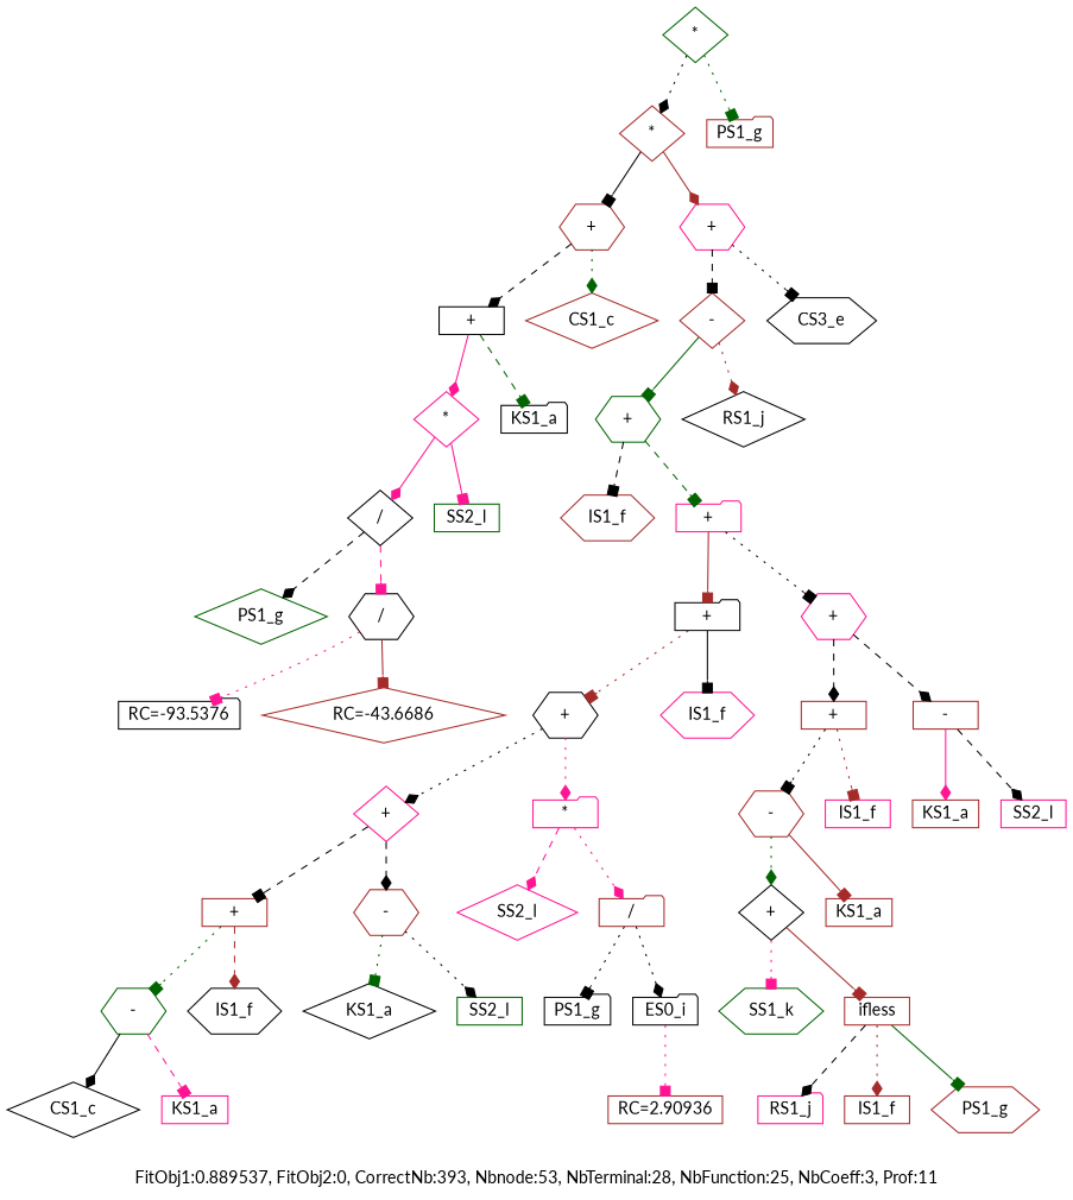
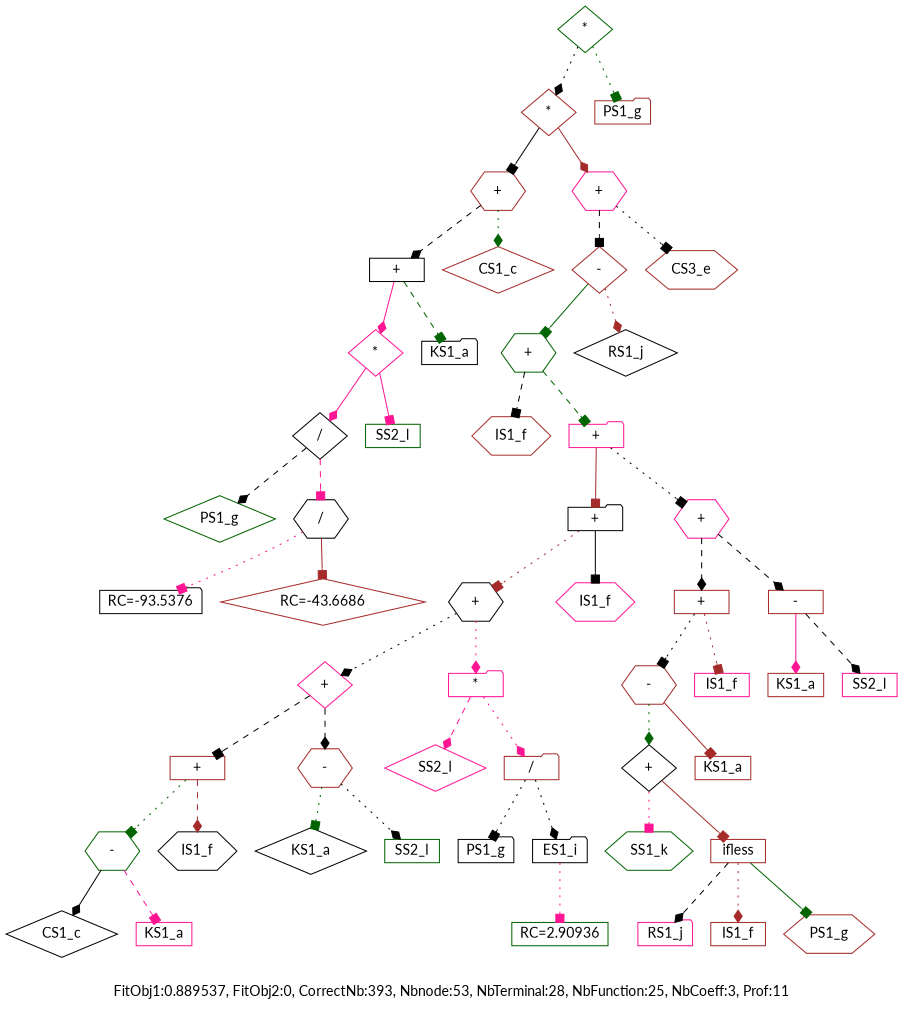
  digraph {
    fontname=Lato
    label="FitObj1:0.889537, FitObj2:0, CorrectNb:393, Nbnode:53, NbTerminal:28, NbFunction:25, NbCoeff:3, Prof:11"
    node [color=brown fontname=Lato shape=hexagon]
    edge [arrowhead=box color=black fontname=Lato style=dotted]
    n1 [color=darkgreen height=.1 label="*" shape=diamond]
    n2 [height=.1 label="*" shape=diamond]
    n3 [height=.1 label=PS1_g shape=folder]
    n4 [height=.1 label="+"]
    n5 [color=deeppink height=.1 label="+"]
    n6 [color=black height=.1 label="+" shape=box]
    n7 [height=.1 label=CS1_c shape=diamond]
    n8 [height=.1 label="-" shape=diamond]
-   n9 [color=black height=.1 label=CS3_e]
+   n9 [height=.1 label=CS3_e]
    n10 [color=deeppink height=.1 label="*" shape=diamond]
    n11 [color=black height=.1 label=KS1_a shape=folder]
    n12 [color=black height=.1 label="/" shape=diamond]
    n13 [color=darkgreen height=.1 label=SS2_l shape=box]
    n14 [color=darkgreen height=.1 label=PS1_g shape=diamond]
    n15 [color=black height=.1 label="/"]
    n16 [color=black height=.1 label="RC=-93.5376" shape=folder]
    n17 [height=.1 label="RC=-43.6686" shape=diamond]
    n18 [color=darkgreen height=.1 label="+"]
    n19 [color=black height=.1 label=RS1_j shape=diamond]
    n20 [height=.1 label=IS1_f]
    n21 [color=deeppink height=.1 label="+" shape=folder]
    n22 [color=black height=.1 label="+" shape=folder]
    n23 [color=deeppink height=.1 label="+"]
    n24 [color=black height=.1 label="+"]
    n25 [color=deeppink height=.1 label=IS1_f]
    n26 [height=.1 label="+" shape=box]
    n27 [height=.1 label="-" shape=box]
    n28 [color=deeppink height=.1 label="+" shape=diamond]
    n29 [color=deeppink height=.1 label="*" shape=folder]
    n30 [height=.1 label="+" shape=box]
    n31 [height=.1 label="-"]
    n32 [color=deeppink height=.1 label=SS2_l shape=diamond]
    n33 [height=.1 label="/" shape=folder]
    n34 [color=darkgreen height=.1 label="-"]
    n35 [color=black height=.1 label=IS1_f]
    n36 [color=black height=.1 label=KS1_a shape=diamond]
    n37 [color=darkgreen height=.1 label=SS2_l shape=box]
    n38 [color=black height=.1 label=CS1_c shape=diamond]
    n39 [color=deeppink height=.1 label=KS1_a shape=box]
    n40 [color=black height=.1 label=PS1_g shape=folder]
-   n41 [color=black height=.1 label=ES0_i shape=folder]
-   n42 [height=.1 label="RC=2.90936" shape=box]
+   n41 [color=black height=.1 label=ES1_i shape=folder]
+   n42 [color=darkgreen height=.1 label="RC=2.90936" shape=box]
    n43 [height=.1 label="-"]
    n44 [color=deeppink height=.1 label=IS1_f shape=box]
    n45 [height=.1 label=KS1_a shape=box]
    n46 [color=deeppink height=.1 label=SS2_l shape=box]
    n47 [color=black height=.1 label="+" shape=diamond]
    n48 [height=.1 label=KS1_a shape=box]
    n49 [color=darkgreen height=.1 label=SS1_k]
    n50 [height=.1 label=ifless shape=box]
    n51 [color=deeppink height=.1 label=RS1_j shape=folder]
    n52 [height=.1 label=IS1_f shape=box]
    n53 [height=.1 label=PS1_g]
    n1 -> n2 [arrowhead=diamond]
    n1 -> n3 [color=darkgreen]
    n2 -> n4 [style=solid]
    n2 -> n5 [arrowhead=diamond color=brown style=solid]
    n4 -> n6 [arrowhead=diamond style=dashed]
    n4 -> n7 [arrowhead=diamond color=darkgreen]
    n5 -> n8 [style=dashed]
    n5 -> n9
    n6 -> n10 [arrowhead=diamond color=deeppink style=solid]
    n6 -> n11 [color=darkgreen style=dashed]
    n8 -> n18 [color=darkgreen style=solid]
    n8 -> n19 [arrowhead=diamond color=brown]
    n10 -> n12 [arrowhead=diamond color=deeppink style=solid]
    n10 -> n13 [color=deeppink style=solid]
    n12 -> n14 [arrowhead=diamond style=dashed]
    n12 -> n15 [color=deeppink style=dashed]
    n15 -> n16 [color=deeppink]
    n15 -> n17 [color=brown style=solid]
    n18 -> n20 [style=dashed]
    n18 -> n21 [color=darkgreen style=dashed]
    n21 -> n22 [color=brown style=solid]
    n21 -> n23
    n22 -> n24 [color=brown]
    n22 -> n25 [style=solid]
    n23 -> n26 [arrowhead=diamond style=dashed]
    n23 -> n27 [arrowhead=diamond style=dashed]
    n24 -> n28 [arrowhead=diamond]
    n24 -> n29 [arrowhead=diamond color=deeppink]
    n26 -> n43
    n26 -> n44 [color=brown]
    n27 -> n45 [arrowhead=diamond color=deeppink style=solid]
    n27 -> n46 [arrowhead=diamond style=dashed]
    n28 -> n30 [style=dashed]
    n28 -> n31 [arrowhead=diamond style=dashed]
    n29 -> n32 [arrowhead=diamond color=deeppink style=dashed]
    n29 -> n33 [arrowhead=diamond color=deeppink]
    n30 -> n34 [color=darkgreen]
    n30 -> n35 [arrowhead=diamond color=brown style=dashed]
    n31 -> n36 [color=darkgreen]
    n31 -> n37 [arrowhead=diamond]
    n33 -> n40
    n33 -> n41 [arrowhead=diamond]
    n34 -> n38 [arrowhead=diamond style=solid]
    n34 -> n39 [color=deeppink style=dashed]
    n41 -> n42 [color=deeppink]
    n43 -> n47 [arrowhead=diamond color=darkgreen]
    n43 -> n48 [color=brown style=solid]
    n47 -> n49 [color=deeppink]
    n47 -> n50 [color=brown style=solid]
    n50 -> n51 [arrowhead=diamond style=dashed]
    n50 -> n52 [arrowhead=diamond color=brown]
    n50 -> n53 [color=darkgreen style=solid]
  }
